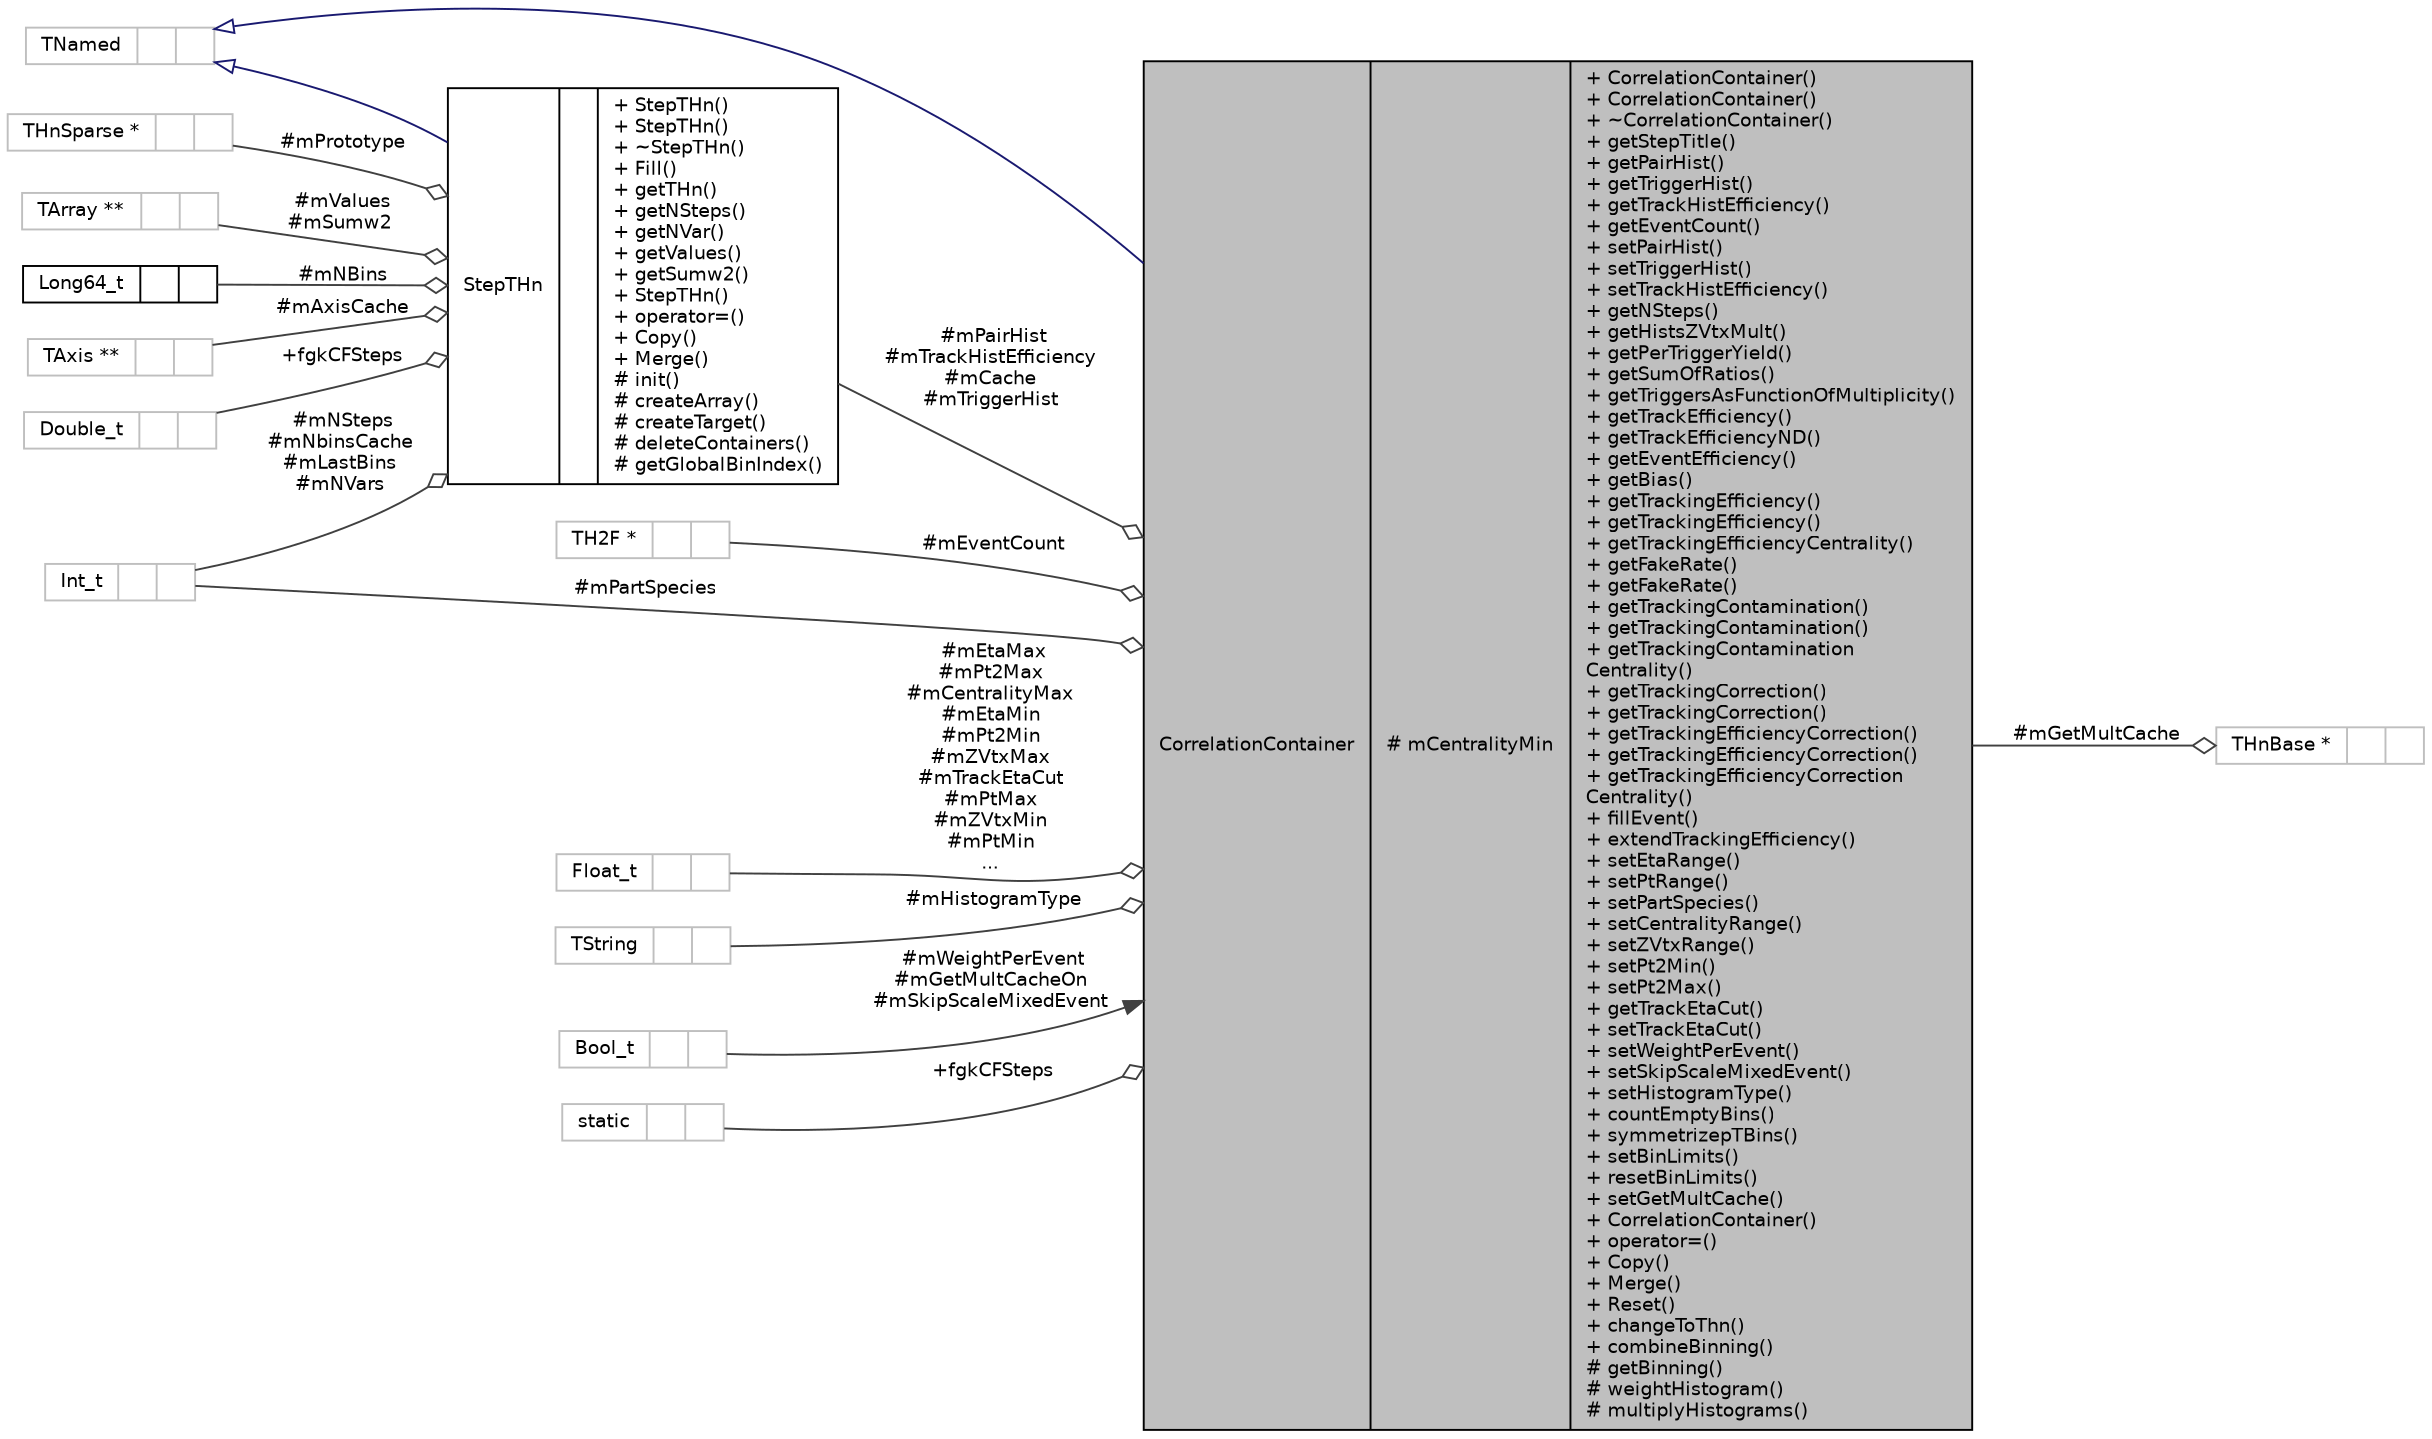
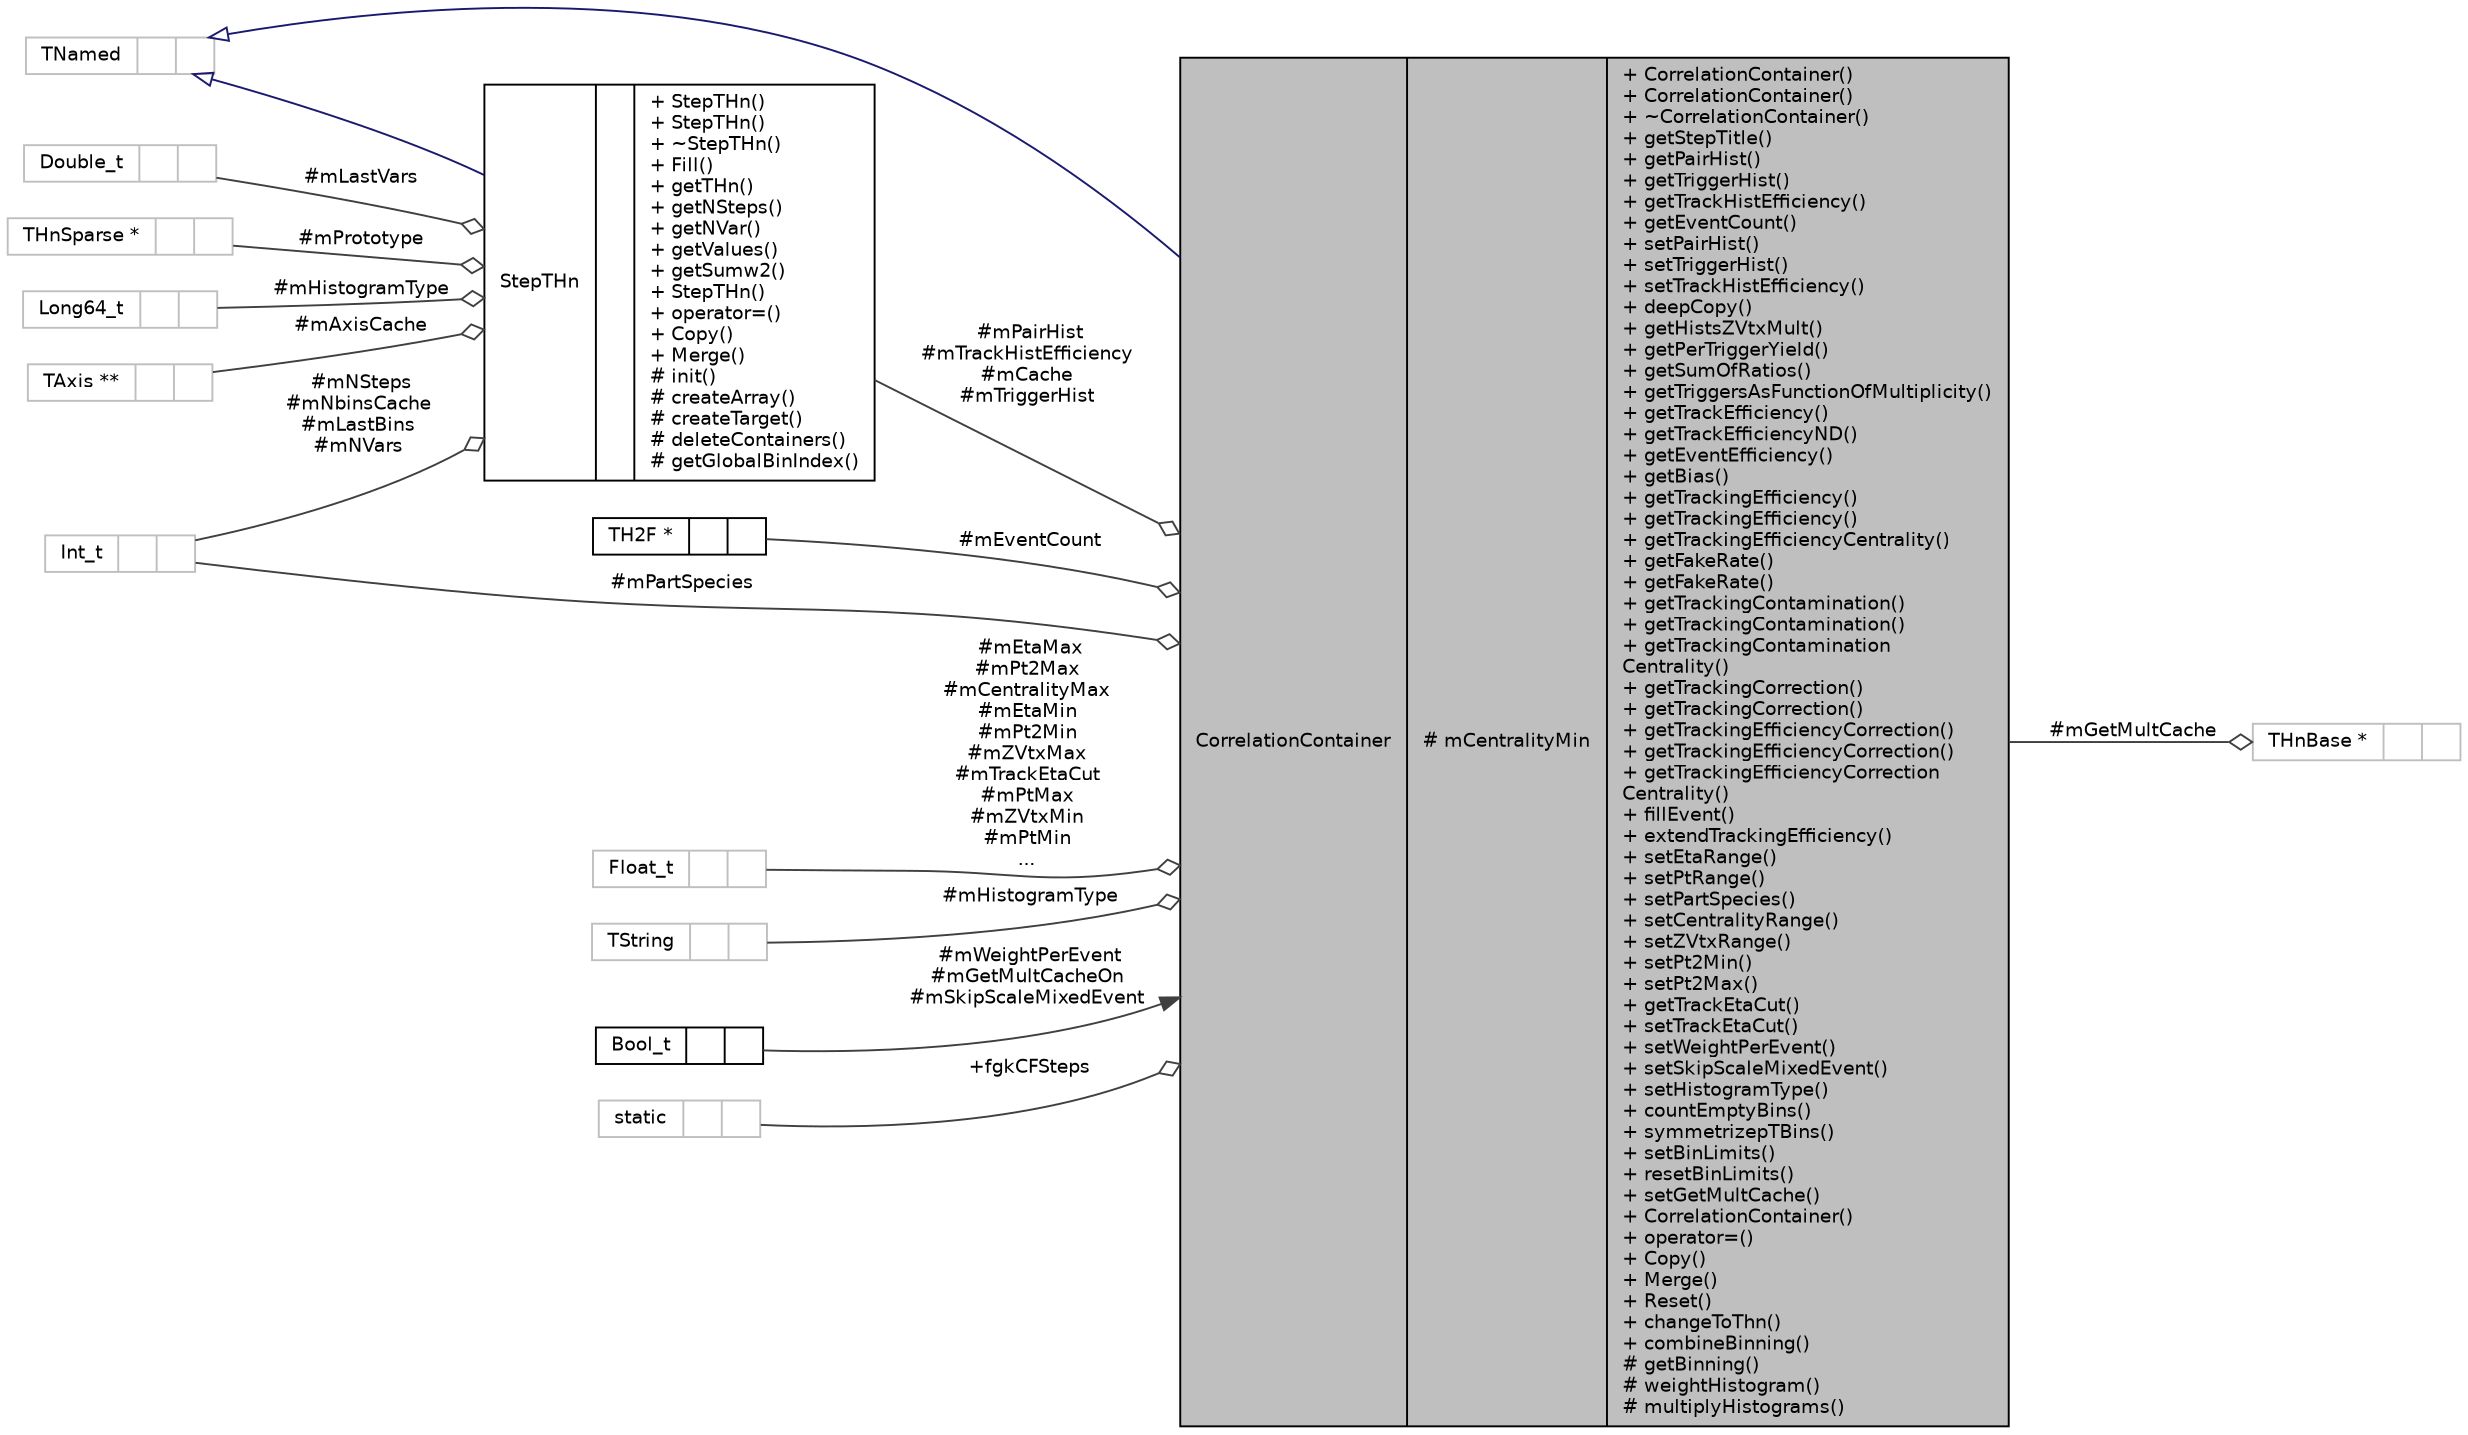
  digraph {
    rankdir=LR
    node [color=grey75 fontname=Helvetica fontsize=10 shape=record]
    edge [arrowhead=odiamond color=grey25 fontname=Helvetica fontsize=10 labelfontname=Helvetica labelfontsize=10 style=solid]
-   n1 [color=black fillcolor=grey75 fontcolor=black height=0.2 label="{CorrelationContainer\n|# mCentralityMin\l|+ CorrelationContainer()\l+ CorrelationContainer()\l+ ~CorrelationContainer()\l+ getStepTitle()\l+ getPairHist()\l+ getTriggerHist()\l+ getTrackHistEfficiency()\l+ getEventCount()\l+ setPairHist()\l+ setTriggerHist()\l+ setTrackHistEfficiency()\l+ getNSteps()\l+ getHistsZVtxMult()\l+ getPerTriggerYield()\l+ getSumOfRatios()\l+ getTriggersAsFunctionOfMultiplicity()\l+ getTrackEfficiency()\l+ getTrackEfficiencyND()\l+ getEventEfficiency()\l+ getBias()\l+ getTrackingEfficiency()\l+ getTrackingEfficiency()\l+ getTrackingEfficiencyCentrality()\l+ getFakeRate()\l+ getFakeRate()\l+ getTrackingContamination()\l+ getTrackingContamination()\l+ getTrackingContamination\lCentrality()\l+ getTrackingCorrection()\l+ getTrackingCorrection()\l+ getTrackingEfficiencyCorrection()\l+ getTrackingEfficiencyCorrection()\l+ getTrackingEfficiencyCorrection\lCentrality()\l+ fillEvent()\l+ extendTrackingEfficiency()\l+ setEtaRange()\l+ setPtRange()\l+ setPartSpecies()\l+ setCentralityRange()\l+ setZVtxRange()\l+ setPt2Min()\l+ setPt2Max()\l+ getTrackEtaCut()\l+ setTrackEtaCut()\l+ setWeightPerEvent()\l+ setSkipScaleMixedEvent()\l+ setHistogramType()\l+ countEmptyBins()\l+ symmetrizepTBins()\l+ setBinLimits()\l+ resetBinLimits()\l+ setGetMultCache()\l+ CorrelationContainer()\l+ operator=()\l+ Copy()\l+ Merge()\l+ Reset()\l+ changeToThn()\l+ combineBinning()\l# getBinning()\l# weightHistogram()\l# multiplyHistograms()\l}" style=filled width=0.4]
+   n1 [color=black fillcolor=grey75 fontcolor=black height=0.2 label="{CorrelationContainer\n|# mCentralityMin\l|+ CorrelationContainer()\l+ CorrelationContainer()\l+ ~CorrelationContainer()\l+ getStepTitle()\l+ getPairHist()\l+ getTriggerHist()\l+ getTrackHistEfficiency()\l+ getEventCount()\l+ setPairHist()\l+ setTriggerHist()\l+ setTrackHistEfficiency()\l+ deepCopy()\l+ getHistsZVtxMult()\l+ getPerTriggerYield()\l+ getSumOfRatios()\l+ getTriggersAsFunctionOfMultiplicity()\l+ getTrackEfficiency()\l+ getTrackEfficiencyND()\l+ getEventEfficiency()\l+ getBias()\l+ getTrackingEfficiency()\l+ getTrackingEfficiency()\l+ getTrackingEfficiencyCentrality()\l+ getFakeRate()\l+ getFakeRate()\l+ getTrackingContamination()\l+ getTrackingContamination()\l+ getTrackingContamination\lCentrality()\l+ getTrackingCorrection()\l+ getTrackingCorrection()\l+ getTrackingEfficiencyCorrection()\l+ getTrackingEfficiencyCorrection()\l+ getTrackingEfficiencyCorrection\lCentrality()\l+ fillEvent()\l+ extendTrackingEfficiency()\l+ setEtaRange()\l+ setPtRange()\l+ setPartSpecies()\l+ setCentralityRange()\l+ setZVtxRange()\l+ setPt2Min()\l+ setPt2Max()\l+ getTrackEtaCut()\l+ setTrackEtaCut()\l+ setWeightPerEvent()\l+ setSkipScaleMixedEvent()\l+ setHistogramType()\l+ countEmptyBins()\l+ symmetrizepTBins()\l+ setBinLimits()\l+ resetBinLimits()\l+ setGetMultCache()\l+ CorrelationContainer()\l+ operator=()\l+ Copy()\l+ Merge()\l+ Reset()\l+ changeToThn()\l+ combineBinning()\l# getBinning()\l# weightHistogram()\l# multiplyHistograms()\l}" style=filled width=0.4]
    n2 [height=0.2 label="{THnBase *\n||}" width=0.4]
    n3 [height=0.2 label="{TNamed\n||}" width=0.4]
    n4 [color=black height=0.2 label="{StepTHn\n||+ StepTHn()\l+ StepTHn()\l+ ~StepTHn()\l+ Fill()\l+ getTHn()\l+ getNSteps()\l+ getNVar()\l+ getValues()\l+ getSumw2()\l+ StepTHn()\l+ operator=()\l+ Copy()\l+ Merge()\l# init()\l# createArray()\l# createTarget()\l# deleteContainers()\l# getGlobalBinIndex()\l}" width=0.4]
-   n5 [height=0.2 label="{TH2F *\n||}" width=0.4]
+   n5 [color=black height=0.2 label="{TH2F *\n||}" width=0.4]
    n6 [height=0.2 label="{TAxis **\n||}" width=0.4]
    n7 [height=0.2 label="{Double_t\n||}" width=0.4]
    n8 [height=0.2 label="{THnSparse *\n||}" width=0.4]
-   n9 [height=0.2 label="{TArray **\n||}" width=0.4]
    n10 [height=0.2 label="{Int_t\n||}" width=0.4]
-   n11 [color=black height=0.2 label="{Long64_t\n||}" width=0.4]
+   n11 [height=0.2 label="{Long64_t\n||}" width=0.4]
    n12 [height=0.2 label="{Float_t\n||}" width=0.4]
    n13 [height=0.2 label="{TString\n||}" width=0.4]
-   n14 [height=0.2 label="{Bool_t\n||}" width=0.4]
+   n14 [color=black height=0.2 label="{Bool_t\n||}" width=0.4]
    n15 [height=0.2 label="{static\n||}" width=0.4]
    n1 -> n2 [label=" #mGetMultCache"]
    n3 -> n1 [arrowtail=onormal color=midnightblue dir=back arrowhead=""]
    n3 -> n4 [arrowtail=onormal color=midnightblue dir=back arrowhead=""]
    n4 -> n1 [label=" #mPairHist\n#mTrackHistEfficiency\n#mCache\n#mTriggerHist"]
    n5 -> n1 [label=" #mEventCount"]
    n6 -> n4 [label=" #mAxisCache"]
-   n7 -> n4 [label=" +fgkCFSteps"]
+   n7 -> n4 [label=" #mLastVars"]
    n8 -> n4 [label=" #mPrototype"]
-   n9 -> n4 [label=" #mValues\n#mSumw2"]
    n10 -> n1 [label=" #mPartSpecies"]
    n10 -> n4 [label=" #mNSteps\n#mNbinsCache\n#mLastBins\n#mNVars"]
-   n11 -> n4 [label=" #mNBins"]
+   n11 -> n4 [label=" #mHistogramType"]
    n12 -> n1 [label=" #mEtaMax\n#mPt2Max\n#mCentralityMax\n#mEtaMin\n#mPt2Min\n#mZVtxMax\n#mTrackEtaCut\n#mPtMax\n#mZVtxMin\n#mPtMin\n..."]
    n13 -> n1 [label=" #mHistogramType"]
    n14 -> n1 [arrowhead=normal label=" #mWeightPerEvent\n#mGetMultCacheOn\n#mSkipScaleMixedEvent"]
    n15 -> n1 [label=" +fgkCFSteps"]
  }
